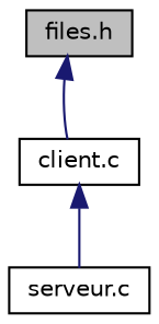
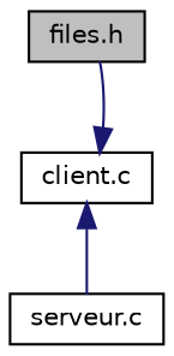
  digraph {
    node [color=black fillcolor=white fontname=Helvetica fontsize=10 shape=record style=filled]
    edge [color=midnightblue dir=back fontname=Helvetica fontsize=10 labelfontname=Helvetica labelfontsize=10 style=solid]
    n1 [fillcolor=grey75 fontcolor=black height=0.2 label="files.h" width=0.4]
    n2 [height=0.2 label="client.c" width=0.4]
    n3 [height=0.2 label="serveur.c" width=0.4]
-   n1 -> n2
+   n2 -> n1
    n2 -> n3
  }
